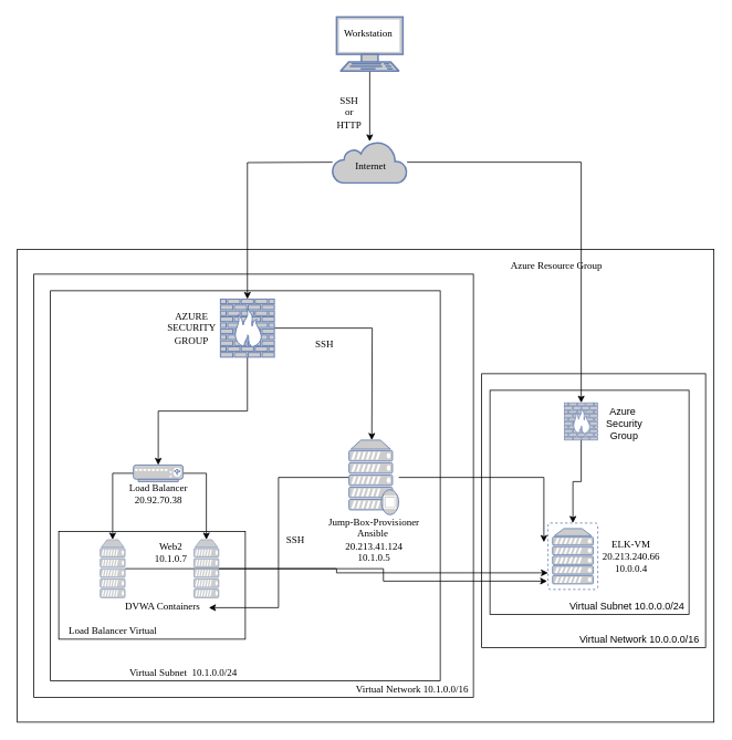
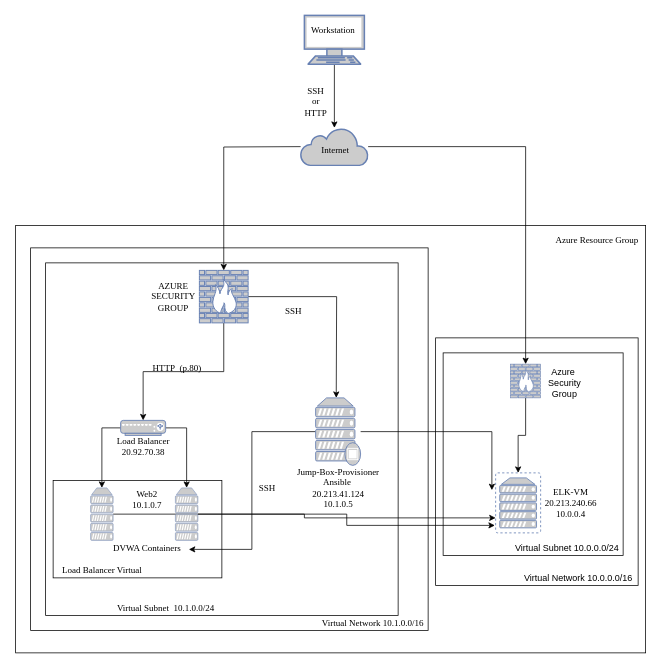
  <mxCell id="0" />
  <mxCell id="1" parent="0" />
  <mxCell id="2" value="" style="rounded=0;whiteSpace=wrap;html=1;fillColor=none;" vertex="1" parent="1"><mxGeometry x="580" y="450" width="270" height="330" as="geometry" /></mxCell>
  <mxCell id="3" value="" style="rounded=0;whiteSpace=wrap;html=1;shadow=0;fontFamily=Times New Roman;fillColor=none;" parent="1" vertex="1"><mxGeometry x="70" y="640" width="225" height="130" as="geometry" /></mxCell>
  <mxCell id="4" value="" style="rounded=0;whiteSpace=wrap;html=1;shadow=0;fontFamily=Times New Roman;fillColor=none;" parent="1" vertex="1"><mxGeometry y="300" width="840" height="570" as="geometry" x="20" /></mxCell>
  <mxCell id="5" value="" style="rounded=0;whiteSpace=wrap;html=1;shadow=0;fontFamily=Times New Roman;fillColor=none;" parent="1" vertex="1"><mxGeometry x="40" y="330" width="530" height="510" as="geometry" /></mxCell>
  <mxCell id="6" value="" style="whiteSpace=wrap;html=1;aspect=fixed;fontFamily=Times New Roman;shadow=0;fillColor=none;" parent="1" vertex="1"><mxGeometry x="60" y="350" width="470" height="470" as="geometry" /></mxCell>
  <mxCell id="7" value="" style="edgeStyle=orthogonalEdgeStyle;rounded=0;orthogonalLoop=1;jettySize=auto;html=1;" parent="1" source="8" target="14" edge="1"><mxGeometry relative="1" as="geometry" /></mxCell>
  <mxCell id="8" value="" style="fontColor=#0066CC;verticalAlign=top;verticalLabelPosition=bottom;labelPosition=center;align=center;html=1;outlineConnect=0;fillColor=#CCCCCC;strokeColor=#6881B3;gradientColor=none;gradientDirection=north;strokeWidth=2;shape=mxgraph.networks.terminal;fontFamily=Times New Roman;" parent="1" vertex="1"><mxGeometry x="405" y="20" width="80" height="65" as="geometry" /></mxCell>
  <mxCell id="9" style="edgeStyle=orthogonalEdgeStyle;rounded=0;orthogonalLoop=1;jettySize=auto;html=1;exitX=0.5;exitY=1;exitDx=0;exitDy=0;exitPerimeter=0;fontFamily=Times New Roman;" parent="1" source="11" target="21" edge="1"><mxGeometry relative="1" as="geometry" /></mxCell>
  <mxCell id="10" style="edgeStyle=orthogonalEdgeStyle;rounded=0;orthogonalLoop=1;jettySize=auto;html=1;fontFamily=Times New Roman;" parent="1" source="11" edge="1"><mxGeometry relative="1" as="geometry"><mxPoint x="447.5" y="530" as="targetPoint" /></mxGeometry></mxCell>
  <mxCell id="11" value="" style="fontColor=#0066CC;verticalAlign=top;verticalLabelPosition=bottom;labelPosition=center;align=center;html=1;outlineConnect=0;fillColor=#CCCCCC;strokeColor=#6881B3;gradientColor=none;gradientDirection=north;strokeWidth=2;shape=mxgraph.networks.firewall;" parent="1" vertex="1"><mxGeometry x="265" y="360" width="65" height="70" as="geometry" /></mxCell>
  <mxCell id="12" value="" style="edgeStyle=orthogonalEdgeStyle;rounded=0;orthogonalLoop=1;jettySize=auto;html=1;" parent="1" target="11" edge="1"><mxGeometry relative="1" as="geometry"><mxPoint x="400" y="195" as="sourcePoint" /></mxGeometry></mxCell>
  <mxCell id="13" style="edgeStyle=orthogonalEdgeStyle;rounded=0;orthogonalLoop=1;jettySize=auto;html=1;entryX=0.5;entryY=0;entryDx=0;entryDy=0;entryPerimeter=0;" edge="1" parent="1" source="14" target="43"><mxGeometry relative="1" as="geometry" /></mxCell>
  <mxCell id="14" value="" style="html=1;outlineConnect=0;fillColor=#CCCCCC;strokeColor=#6881B3;gradientColor=none;gradientDirection=north;strokeWidth=2;shape=mxgraph.networks.cloud;fontColor=#ffffff;" parent="1" vertex="1"><mxGeometry x="400" y="170" width="90" height="50" as="geometry" /></mxCell>
  <mxCell id="15" value="Workstation" style="text;html=1;resizable=0;autosize=1;align=center;verticalAlign=middle;points=[];fillColor=none;strokeColor=none;rounded=0;fontFamily=Times New Roman;" parent="1" vertex="1"><mxGeometry x="408" y="30" width="70" height="20" as="geometry" /></mxCell>
  <mxCell id="16" value="Internet" style="text;html=1;resizable=0;autosize=1;align=center;verticalAlign=middle;points=[];fillColor=none;strokeColor=none;rounded=0;fontFamily=Times New Roman;" parent="1" vertex="1"><mxGeometry x="420.5" y="190" width="50" height="20" as="geometry" /></mxCell>
  <mxCell id="17" value="SSH&lt;br&gt;or&lt;br&gt;HTTP" style="text;html=1;resizable=0;autosize=1;align=center;verticalAlign=middle;points=[];fillColor=none;strokeColor=none;rounded=0;fontFamily=Times New Roman;" parent="1" vertex="1"><mxGeometry x="395" y="110" width="50" height="50" as="geometry" /></mxCell>
  <mxCell id="18" value="AZURE&lt;br&gt;SECURITY&lt;br&gt;GROUP" style="text;html=1;resizable=0;autosize=1;align=center;verticalAlign=middle;points=[];fillColor=none;strokeColor=none;rounded=0;fontFamily=Times New Roman;" parent="1" vertex="1"><mxGeometry x="195" y="370" width="70" height="50" as="geometry" /></mxCell>
  <mxCell id="19" style="edgeStyle=orthogonalEdgeStyle;rounded=0;orthogonalLoop=1;jettySize=auto;html=1;entryX=0.5;entryY=0;entryDx=0;entryDy=0;entryPerimeter=0;fontFamily=Times New Roman;" parent="1" source="21" target="30" edge="1"><mxGeometry relative="1" as="geometry" /></mxCell>
  <mxCell id="20" style="edgeStyle=orthogonalEdgeStyle;rounded=0;orthogonalLoop=1;jettySize=auto;html=1;fontFamily=Times New Roman;" parent="1" source="21" target="32" edge="1"><mxGeometry relative="1" as="geometry" /></mxCell>
  <mxCell id="21" value="" style="fontColor=#0066CC;verticalAlign=top;verticalLabelPosition=bottom;labelPosition=center;align=center;html=1;outlineConnect=0;fillColor=#CCCCCC;strokeColor=#6881B3;gradientColor=none;gradientDirection=north;strokeWidth=2;shape=mxgraph.networks.load_balancer;shadow=0;fontFamily=Times New Roman;" parent="1" vertex="1"><mxGeometry x="160" y="560" width="60" height="20" as="geometry" /></mxCell>
+ <mxCell id="22" value="HTTP&amp;nbsp; (p.80)" style="text;html=1;resizable=0;autosize=1;align=center;verticalAlign=middle;points=[];fillColor=none;strokeColor=none;rounded=0;shadow=0;fontFamily=Times New Roman;" parent="1" vertex="1"><mxGeometry x="195" y="480" width="80" height="20" as="geometry" /></mxCell>
  <mxCell id="23" value="SSH" style="text;html=1;resizable=0;autosize=1;align=center;verticalAlign=middle;points=[];fillColor=none;strokeColor=none;rounded=0;shadow=0;fontFamily=Times New Roman;" parent="1" vertex="1"><mxGeometry x="370" y="405" width="40" height="20" as="geometry" /></mxCell>
  <mxCell id="24" style="edgeStyle=orthogonalEdgeStyle;rounded=0;orthogonalLoop=1;jettySize=auto;html=1;entryX=1.009;entryY=0.6;entryDx=0;entryDy=0;entryPerimeter=0;fontFamily=Times New Roman;" parent="1" source="26" target="33" edge="1"><mxGeometry relative="1" as="geometry" /></mxCell>
  <mxCell id="25" style="edgeStyle=orthogonalEdgeStyle;rounded=0;orthogonalLoop=1;jettySize=auto;html=1;entryX=-0.083;entryY=0.288;entryDx=0;entryDy=0;entryPerimeter=0;" edge="1" parent="1" source="26" target="39"><mxGeometry relative="1" as="geometry" /></mxCell>
  <mxCell id="26" value="" style="fontColor=#0066CC;verticalAlign=top;verticalLabelPosition=bottom;labelPosition=center;align=center;html=1;outlineConnect=0;fillColor=#CCCCCC;strokeColor=#6881B3;gradientColor=none;gradientDirection=north;strokeWidth=2;shape=mxgraph.networks.proxy_server;shadow=0;fontFamily=Times New Roman;" parent="1" vertex="1"><mxGeometry x="420" y="530" width="60" height="90" as="geometry" /></mxCell>
  <mxCell id="27" value="Jump-Box-Provisioner&lt;br&gt;Ansible&amp;nbsp;&lt;br&gt;20.213.41.124&lt;br&gt;10.1.0.5" style="text;html=1;resizable=0;autosize=1;align=center;verticalAlign=middle;points=[];fillColor=none;strokeColor=none;rounded=0;shadow=0;fontFamily=Times New Roman;" parent="1" vertex="1"><mxGeometry x="390" y="620" width="120" height="60" as="geometry" /></mxCell>
  <mxCell id="28" value="Load Balancer&lt;br&gt;20.92.70.38" style="text;html=1;resizable=0;autosize=1;align=center;verticalAlign=middle;points=[];fillColor=none;strokeColor=none;rounded=0;shadow=0;fontFamily=Times New Roman;" parent="1" vertex="1"><mxGeometry x="145" y="580" width="90" height="30" as="geometry" /></mxCell>
  <mxCell id="29" style="edgeStyle=orthogonalEdgeStyle;rounded=0;orthogonalLoop=1;jettySize=auto;html=1;" edge="1" parent="1" source="30" target="39"><mxGeometry relative="1" as="geometry"><Array as="points"><mxPoint x="405" y="685" /><mxPoint x="405" y="690" /></Array></mxGeometry></mxCell>
  <mxCell id="30" value="" style="fontColor=#0066CC;verticalAlign=top;verticalLabelPosition=bottom;labelPosition=center;align=center;html=1;outlineConnect=0;fillColor=#CCCCCC;strokeColor=#6881B3;gradientColor=none;gradientDirection=north;strokeWidth=2;shape=mxgraph.networks.server;shadow=0;fontFamily=Times New Roman;" parent="1" vertex="1"><mxGeometry x="120" y="650" width="30" height="70" as="geometry" /></mxCell>
  <mxCell id="31" style="edgeStyle=orthogonalEdgeStyle;rounded=0;orthogonalLoop=1;jettySize=auto;html=1;entryX=-0.017;entryY=0.875;entryDx=0;entryDy=0;entryPerimeter=0;" edge="1" parent="1" source="32" target="39"><mxGeometry relative="1" as="geometry" /></mxCell>
  <mxCell id="32" value="" style="fontColor=#0066CC;verticalAlign=top;verticalLabelPosition=bottom;labelPosition=center;align=center;html=1;outlineConnect=0;fillColor=#CCCCCC;strokeColor=#6881B3;gradientColor=none;gradientDirection=north;strokeWidth=2;shape=mxgraph.networks.server;shadow=0;fontFamily=Times New Roman;" parent="1" vertex="1"><mxGeometry x="233" y="650" width="30" height="70" as="geometry" /></mxCell>
  <mxCell id="33" value="DVWA Containers" style="text;html=1;resizable=0;autosize=1;align=center;verticalAlign=middle;points=[];fillColor=none;strokeColor=none;rounded=0;shadow=0;fontFamily=Times New Roman;" parent="1" vertex="1"><mxGeometry x="140" y="720" width="110" height="20" as="geometry" /></mxCell>
- <mxCell id="34" value="Web2&lt;br&gt;10.1.0.7" style="text;html=1;resizable=0;autosize=1;align=center;verticalAlign=middle;points=[];fillColor=none;strokeColor=none;rounded=0;shadow=0;fontFamily=Times New Roman;" parent="1" vertex="1"><mxGeometry x="180" y="650" width="50" height="30" as="geometry" /></mxCell>
+ <mxCell id="34" value="Web2&lt;br&gt;10.1.0.7" style="text;html=1;resizable=0;autosize=1;align=center;verticalAlign=middle;points=[];fillColor=none;strokeColor=none;rounded=0;shadow=0;fontFamily=Times New Roman;" parent="1" vertex="1"><mxGeometry x="170" y="650" width="50" height="30" as="geometry" /></mxCell>
  <mxCell id="35" value="SSH" style="text;html=1;resizable=0;autosize=1;align=center;verticalAlign=middle;points=[];fillColor=none;strokeColor=none;rounded=0;shadow=0;fontFamily=Times New Roman;" parent="1" vertex="1"><mxGeometry x="335" y="640" width="40" height="20" as="geometry" /></mxCell>
  <mxCell id="36" value="Load Balancer Virtual" style="text;html=1;resizable=0;autosize=1;align=center;verticalAlign=middle;points=[];fillColor=none;strokeColor=none;rounded=0;shadow=0;fontFamily=Times New Roman;" parent="1" vertex="1"><mxGeometry x="70" y="750" width="130" height="20" as="geometry" /></mxCell>
  <mxCell id="37" value="Virtual Subnet&amp;nbsp; 10.1.0.0/24" style="text;html=1;resizable=0;autosize=1;align=center;verticalAlign=middle;points=[];fillColor=none;strokeColor=none;rounded=0;shadow=0;fontFamily=Times New Roman;" parent="1" vertex="1"><mxGeometry x="145" y="800" width="150" height="20" as="geometry" /></mxCell>
  <mxCell id="38" value="Virtual Network 10.1.0.0/16" style="text;html=1;resizable=0;autosize=1;align=center;verticalAlign=middle;points=[];fillColor=none;strokeColor=none;rounded=0;shadow=0;fontFamily=Times New Roman;" parent="1" vertex="1"><mxGeometry x="420.5" y="820" width="150" height="20" as="geometry" /></mxCell>
  <mxCell id="39" value="" style="fontColor=#0066CC;verticalAlign=top;verticalLabelPosition=bottom;labelPosition=center;align=center;html=1;outlineConnect=0;fillColor=#CCCCCC;strokeColor=#6881B3;gradientColor=none;gradientDirection=north;strokeWidth=2;shape=mxgraph.networks.virtual_server;shadow=0;fontFamily=Times New Roman;" parent="1" vertex="1"><mxGeometry x="660" y="630" width="60" height="80" as="geometry" /></mxCell>
- <mxCell id="40" value="Azure Resource Group" style="text;html=1;resizable=0;autosize=1;align=center;verticalAlign=middle;points=[];fillColor=none;strokeColor=none;rounded=0;shadow=0;fontFamily=Times New Roman;" parent="1" vertex="1"><mxGeometry x="605" y="310" width="130" height="20" as="geometry" /></mxCell>
+ <mxCell id="40" value="Azure Resource Group" style="text;html=1;resizable=0;autosize=1;align=center;verticalAlign=middle;points=[];fillColor=none;strokeColor=none;rounded=0;shadow=0;fontFamily=Times New Roman;" parent="1" vertex="1"><mxGeometry x="730" y="310" width="130" height="20" as="geometry" /></mxCell>
  <mxCell id="41" value="ELK-VM&lt;br&gt;20.213.240.66&lt;br&gt;10.0.0.4" style="text;html=1;resizable=0;autosize=1;align=center;verticalAlign=middle;points=[];fillColor=none;strokeColor=none;rounded=0;shadow=0;fontFamily=Times New Roman;" parent="1" vertex="1"><mxGeometry x="720" y="645" width="80" height="50" as="geometry" /></mxCell>
  <mxCell id="42" style="edgeStyle=orthogonalEdgeStyle;rounded=0;orthogonalLoop=1;jettySize=auto;html=1;entryX=0.5;entryY=0;entryDx=0;entryDy=0;entryPerimeter=0;" edge="1" parent="1" source="43" target="39"><mxGeometry relative="1" as="geometry" /></mxCell>
  <mxCell id="43" value="" style="fontColor=#0066CC;verticalAlign=top;verticalLabelPosition=bottom;labelPosition=center;align=center;html=1;outlineConnect=0;fillColor=#CCCCCC;strokeColor=#6881B3;gradientColor=none;gradientDirection=north;strokeWidth=2;shape=mxgraph.networks.firewall;shadow=0;fontFamily=Times New Roman;" parent="1" vertex="1"><mxGeometry x="680" y="485" width="40" height="45" as="geometry" /></mxCell>
  <mxCell id="44" value="" style="rounded=0;whiteSpace=wrap;html=1;fillColor=none;" vertex="1" parent="1"><mxGeometry x="590" y="470" width="240" height="270" as="geometry" /></mxCell>
  <mxCell id="45" value="Virtual Network 10.0.0.0/16" style="text;html=1;resizable=0;autosize=1;align=center;verticalAlign=middle;points=[];fillColor=none;strokeColor=none;rounded=0;" vertex="1" parent="1"><mxGeometry x="690" y="760" width="160" height="20" as="geometry" /></mxCell>
  <mxCell id="46" value="Virtual Subnet 10.0.0.0/24" style="text;html=1;resizable=0;autosize=1;align=center;verticalAlign=middle;points=[];fillColor=none;strokeColor=none;rounded=0;" vertex="1" parent="1"><mxGeometry x="680" y="720" width="150" height="20" as="geometry" /></mxCell>
  <mxCell id="47" value="Azure&lt;br&gt;&amp;nbsp;Security&lt;br&gt;&amp;nbsp;Group" style="text;html=1;resizable=0;autosize=1;align=center;verticalAlign=middle;points=[];fillColor=none;strokeColor=none;rounded=0;" vertex="1" parent="1"><mxGeometry x="720" y="485" width="60" height="50" as="geometry" /></mxCell>
